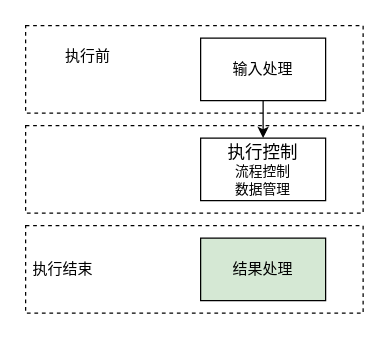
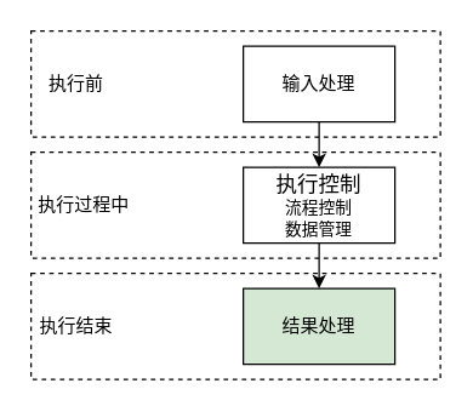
  <mxCell id="0" />
  <mxCell id="1" parent="0" />
  <mxCell id="2" value="" style="whiteSpace=wrap;html=1;align=center;dashed=1;" vertex="1" parent="1"><mxGeometry x="20" y="20" width="270" height="70" as="geometry" /></mxCell>
  <mxCell id="3" value="" style="whiteSpace=wrap;html=1;align=center;dashed=1;" vertex="1" parent="1"><mxGeometry x="20" y="100" width="270" height="70" as="geometry" /></mxCell>
  <mxCell id="4" value="" style="whiteSpace=wrap;html=1;align=center;dashed=1;" vertex="1" parent="1"><mxGeometry x="20" y="180" width="270" height="70" as="geometry" /></mxCell>
- <mxCell id="5" value="执行前" style="text;html=1;strokeColor=none;fillColor=none;align=center;verticalAlign=middle;whiteSpace=wrap;rounded=0;" vertex="1" parent="1"><mxGeometry x="40" y="30" width="60" height="30" as="geometry" /></mxCell>
+ <mxCell id="5" value="执行前" style="text;html=1;strokeColor=none;fillColor=none;align=center;verticalAlign=middle;whiteSpace=wrap;rounded=0;" vertex="1" parent="1"><mxGeometry x="20" y="40" width="60" height="30" as="geometry" /></mxCell>
+ <mxCell id="6" value="执行过程中" style="text;html=1;strokeColor=none;fillColor=none;align=center;verticalAlign=middle;whiteSpace=wrap;rounded=0;" vertex="1" parent="1"><mxGeometry x="20" y="120" width="70" height="30" as="geometry" /></mxCell>
  <mxCell id="7" value="执行结束" style="text;html=1;strokeColor=none;fillColor=none;align=center;verticalAlign=middle;whiteSpace=wrap;rounded=0;" vertex="1" parent="1"><mxGeometry x="20" y="200" width="60" height="30" as="geometry" /></mxCell>
  <mxCell id="8" style="edgeStyle=orthogonalEdgeStyle;rounded=0;orthogonalLoop=1;jettySize=auto;html=1;exitX=0.5;exitY=1;exitDx=0;exitDy=0;entryX=0.5;entryY=0;entryDx=0;entryDy=0;fontSize=14;" edge="1" parent="1" source="9" target="11"><mxGeometry relative="1" as="geometry" /></mxCell>
  <mxCell id="9" value="输入处理" style="whiteSpace=wrap;html=1;align=center;" vertex="1" parent="1"><mxGeometry x="160" y="30" width="100" height="50" as="geometry" /></mxCell>
+ <mxCell id="10" style="edgeStyle=orthogonalEdgeStyle;rounded=0;orthogonalLoop=1;jettySize=auto;html=1;exitX=0.5;exitY=1;exitDx=0;exitDy=0;fontSize=14;" edge="1" parent="1" source="11" target="12"><mxGeometry relative="1" as="geometry" /></mxCell>
  <mxCell id="11" value="&lt;font style=&quot;font-size: 14px;&quot;&gt;执行控制&lt;/font&gt;&lt;br&gt;&lt;font style=&quot;font-size: 11px;&quot;&gt;流程控制&lt;br style=&quot;font-size: 11px;&quot;&gt;数据管理&lt;/font&gt;" style="whiteSpace=wrap;html=1;align=center;" vertex="1" parent="1"><mxGeometry x="160" y="110" width="100" height="50" as="geometry" /></mxCell>
  <mxCell id="12" value="结果处理" style="whiteSpace=wrap;html=1;align=center;fillColor=#d5e8d4;" vertex="1" parent="1"><mxGeometry x="160" y="190" width="100" height="50" as="geometry" /></mxCell>
